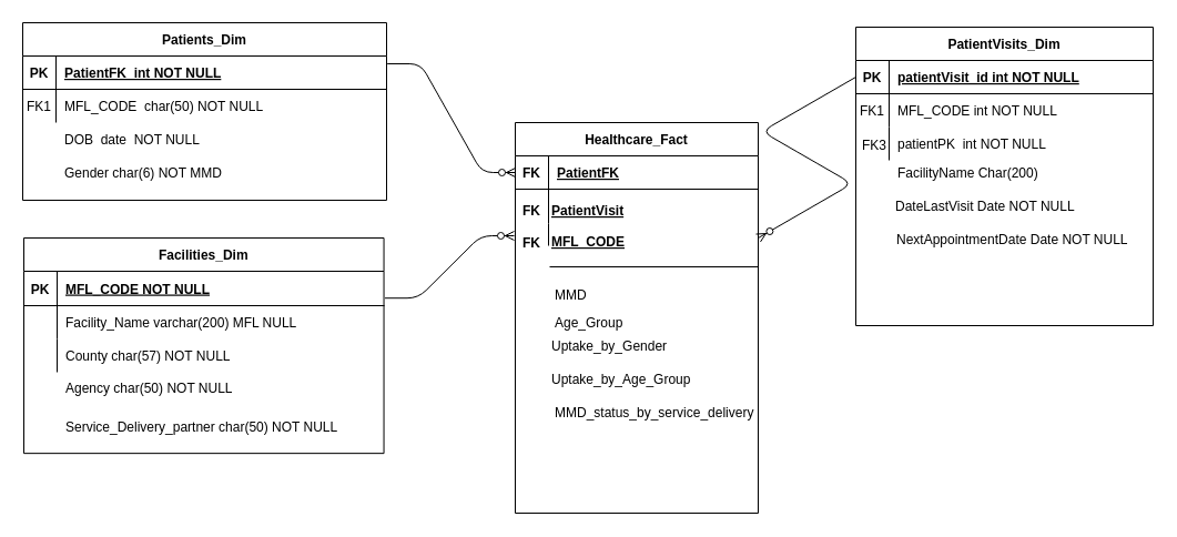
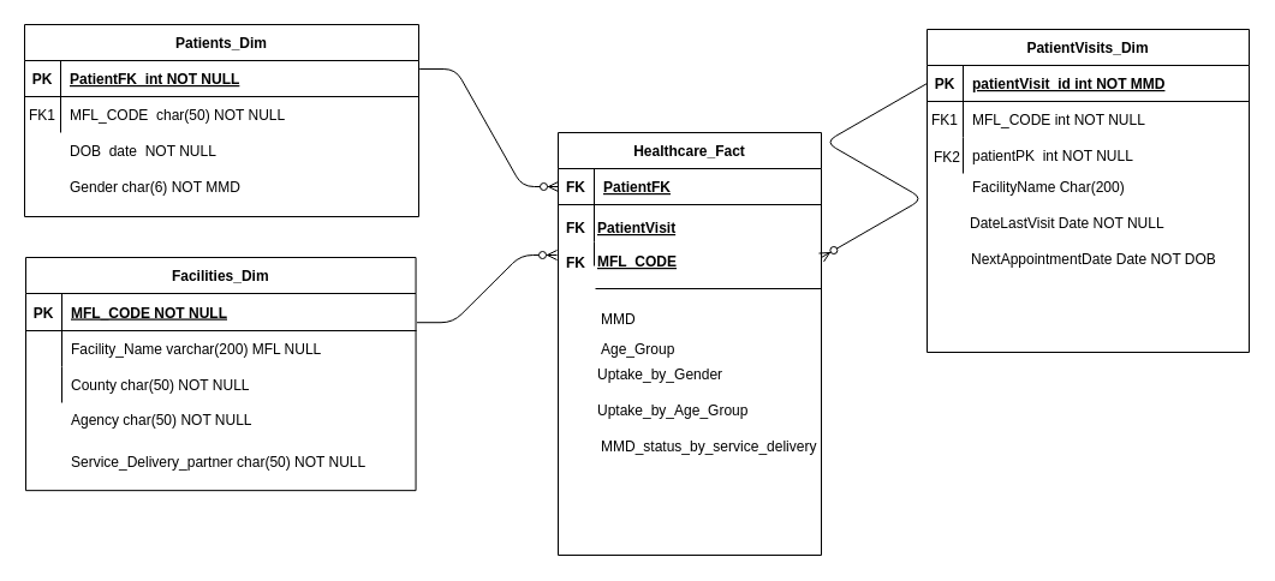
  <mxCell id="0" />
  <mxCell id="1" parent="0" />
  <mxCell id="2" value="Facilities_Dim" style="shape=table;startSize=30;container=1;collapsible=1;childLayout=tableLayout;fixedRows=1;rowLines=0;fontStyle=1;align=center;resizeLast=1;" parent="1" vertex="1"><mxGeometry x="21" y="214" width="324.55" height="194.15" as="geometry" /></mxCell>
  <mxCell id="3" value="" style="shape=partialRectangle;collapsible=0;dropTarget=0;pointerEvents=0;fillColor=none;points=[[0,0.5],[1,0.5]];portConstraint=eastwest;top=0;left=0;right=0;bottom=1;" parent="2" vertex="1"><mxGeometry y="30" width="324.55" height="31" as="geometry" /></mxCell>
  <mxCell id="4" value="PK" style="shape=partialRectangle;overflow=hidden;connectable=0;fillColor=none;top=0;left=0;bottom=0;right=0;fontStyle=1;" parent="3" vertex="1"><mxGeometry width="30" height="31" as="geometry" /></mxCell>
  <mxCell id="5" value="MFL_CODE NOT NULL " style="shape=partialRectangle;overflow=hidden;connectable=0;fillColor=none;top=0;left=0;bottom=0;right=0;align=left;spacingLeft=6;fontStyle=5;" parent="3" vertex="1"><mxGeometry x="30" width="294.55" height="31" as="geometry" /></mxCell>
  <mxCell id="6" value="" style="shape=partialRectangle;collapsible=0;dropTarget=0;pointerEvents=0;fillColor=none;points=[[0,0.5],[1,0.5]];portConstraint=eastwest;top=0;left=0;right=0;bottom=0;" parent="2" vertex="1"><mxGeometry y="61" width="324.55" height="30" as="geometry" /></mxCell>
  <mxCell id="7" value="" style="shape=partialRectangle;overflow=hidden;connectable=0;fillColor=none;top=0;left=0;bottom=0;right=0;" parent="6" vertex="1"><mxGeometry width="30" height="30" as="geometry" /></mxCell>
  <mxCell id="8" value="Facility_Name varchar(200) MFL NULL" style="shape=partialRectangle;overflow=hidden;connectable=0;fillColor=none;top=0;left=0;bottom=0;right=0;align=left;spacingLeft=6;" parent="6" vertex="1"><mxGeometry x="30" width="294.55" height="30" as="geometry" /></mxCell>
  <mxCell id="9" value="" style="shape=partialRectangle;collapsible=0;dropTarget=0;pointerEvents=0;fillColor=none;points=[[0,0.5],[1,0.5]];portConstraint=eastwest;top=0;left=0;right=0;bottom=0;" parent="2" vertex="1"><mxGeometry y="91" width="324.55" height="30" as="geometry" /></mxCell>
  <mxCell id="10" value="" style="shape=partialRectangle;overflow=hidden;connectable=0;fillColor=none;top=0;left=0;bottom=0;right=0;" parent="9" vertex="1"><mxGeometry width="30" height="30" as="geometry" /></mxCell>
- <mxCell id="11" value="County char(57) NOT NULL" style="shape=partialRectangle;overflow=hidden;connectable=0;fillColor=none;top=0;left=0;bottom=0;right=0;align=left;spacingLeft=6;" parent="9" vertex="1"><mxGeometry x="30" width="294.55" height="30" as="geometry" /></mxCell>
+ <mxCell id="11" value="County char(50) NOT NULL" style="shape=partialRectangle;overflow=hidden;connectable=0;fillColor=none;top=0;left=0;bottom=0;right=0;align=left;spacingLeft=6;" parent="9" vertex="1"><mxGeometry x="30" width="294.55" height="30" as="geometry" /></mxCell>
  <mxCell id="12" value="PatientVisits_Dim" style="shape=table;startSize=30;container=1;collapsible=1;childLayout=tableLayout;fixedRows=1;rowLines=0;fontStyle=1;align=center;resizeLast=1;" parent="1" vertex="1"><mxGeometry x="771" y="24" width="268" height="269" as="geometry" /></mxCell>
  <mxCell id="13" value="" style="shape=partialRectangle;collapsible=0;dropTarget=0;pointerEvents=0;fillColor=none;points=[[0,0.5],[1,0.5]];portConstraint=eastwest;top=0;left=0;right=0;bottom=1;" parent="12" vertex="1"><mxGeometry y="30" width="268" height="30" as="geometry" /></mxCell>
  <mxCell id="14" value="PK" style="shape=partialRectangle;overflow=hidden;connectable=0;fillColor=none;top=0;left=0;bottom=0;right=0;fontStyle=1;" parent="13" vertex="1"><mxGeometry width="30" height="30" as="geometry" /></mxCell>
- <mxCell id="15" value="patientVisit_id int NOT NULL " style="shape=partialRectangle;overflow=hidden;connectable=0;fillColor=none;top=0;left=0;bottom=0;right=0;align=left;spacingLeft=6;fontStyle=5;" parent="13" vertex="1"><mxGeometry x="30" width="238" height="30" as="geometry" /></mxCell>
+ <mxCell id="15" value="patientVisit_id int NOT MMD " style="shape=partialRectangle;overflow=hidden;connectable=0;fillColor=none;top=0;left=0;bottom=0;right=0;align=left;spacingLeft=6;fontStyle=5;" parent="13" vertex="1"><mxGeometry x="30" width="238" height="30" as="geometry" /></mxCell>
  <mxCell id="16" value="" style="shape=partialRectangle;collapsible=0;dropTarget=0;pointerEvents=0;fillColor=none;points=[[0,0.5],[1,0.5]];portConstraint=eastwest;top=0;left=0;right=0;bottom=0;" parent="12" vertex="1"><mxGeometry y="60" width="268" height="30" as="geometry" /></mxCell>
  <mxCell id="17" value="FK1" style="shape=partialRectangle;overflow=hidden;connectable=0;fillColor=none;top=0;left=0;bottom=0;right=0;" parent="16" vertex="1"><mxGeometry width="30" height="30" as="geometry" /></mxCell>
  <mxCell id="18" value="MFL_CODE int NOT NULL" style="shape=partialRectangle;overflow=hidden;connectable=0;fillColor=none;top=0;left=0;bottom=0;right=0;align=left;spacingLeft=6;" parent="16" vertex="1"><mxGeometry x="30" width="238" height="30" as="geometry" /></mxCell>
  <mxCell id="19" value="" style="shape=partialRectangle;collapsible=0;dropTarget=0;pointerEvents=0;fillColor=none;points=[[0,0.5],[1,0.5]];portConstraint=eastwest;top=0;left=0;right=0;bottom=0;" parent="12" vertex="1"><mxGeometry y="90" width="268" height="30" as="geometry" /></mxCell>
  <mxCell id="20" value="" style="shape=partialRectangle;overflow=hidden;connectable=0;fillColor=none;top=0;left=0;bottom=0;right=0;" parent="19" vertex="1"><mxGeometry width="30" height="30" as="geometry" /></mxCell>
  <mxCell id="21" value="patientPK  int NOT NULL" style="shape=partialRectangle;overflow=hidden;connectable=0;fillColor=none;top=0;left=0;bottom=0;right=0;align=left;spacingLeft=6;" parent="19" vertex="1"><mxGeometry x="30" width="238" height="30" as="geometry" /></mxCell>
  <mxCell id="22" value="Patients_Dim" style="shape=table;startSize=30;container=1;collapsible=1;childLayout=tableLayout;fixedRows=1;rowLines=0;fontStyle=1;align=center;resizeLast=1;" parent="1" vertex="1"><mxGeometry x="20" y="20" width="328" height="160" as="geometry" /></mxCell>
  <mxCell id="23" value="" style="shape=partialRectangle;collapsible=0;dropTarget=0;pointerEvents=0;fillColor=none;points=[[0,0.5],[1,0.5]];portConstraint=eastwest;top=0;left=0;right=0;bottom=1;" parent="22" vertex="1"><mxGeometry y="30" width="328" height="30" as="geometry" /></mxCell>
  <mxCell id="24" value="PK" style="shape=partialRectangle;overflow=hidden;connectable=0;fillColor=none;top=0;left=0;bottom=0;right=0;fontStyle=1;" parent="23" vertex="1"><mxGeometry width="30" height="30" as="geometry" /></mxCell>
  <mxCell id="25" value="PatientFK  int NOT NULL" style="shape=partialRectangle;overflow=hidden;connectable=0;fillColor=none;top=0;left=0;bottom=0;right=0;align=left;spacingLeft=6;fontStyle=5;" parent="23" vertex="1"><mxGeometry x="30" width="298" height="30" as="geometry" /></mxCell>
  <mxCell id="26" value="" style="shape=partialRectangle;collapsible=0;dropTarget=0;pointerEvents=0;fillColor=none;points=[[0,0.5],[1,0.5]];portConstraint=eastwest;top=0;left=0;right=0;bottom=0;" parent="22" vertex="1"><mxGeometry y="60" width="328" height="30" as="geometry" /></mxCell>
  <mxCell id="27" value="" style="shape=partialRectangle;overflow=hidden;connectable=0;fillColor=none;top=0;left=0;bottom=0;right=0;" parent="26" vertex="1"><mxGeometry width="30" height="30" as="geometry" /></mxCell>
  <mxCell id="28" value="MFL_CODE  char(50) NOT NULL" style="shape=partialRectangle;overflow=hidden;connectable=0;fillColor=none;top=0;left=0;bottom=0;right=0;align=left;spacingLeft=6;" parent="26" vertex="1"><mxGeometry x="30" width="298" height="30" as="geometry" /></mxCell>
  <mxCell id="29" value="DOB  date  NOT NULL" style="shape=partialRectangle;overflow=hidden;connectable=0;fillColor=none;top=0;left=0;bottom=0;right=0;align=left;spacingLeft=6;" vertex="1" parent="1"><mxGeometry x="50" y="110" width="220" height="30" as="geometry" /></mxCell>
  <mxCell id="30" value="Gender char(6) NOT MMD" style="shape=partialRectangle;overflow=hidden;connectable=0;fillColor=none;top=0;left=0;bottom=0;right=0;align=left;spacingLeft=6;" vertex="1" parent="1"><mxGeometry x="50" y="140" width="220" height="30" as="geometry" /></mxCell>
  <mxCell id="31" value="FK1" style="shape=partialRectangle;overflow=hidden;connectable=0;fillColor=none;top=0;left=0;bottom=0;right=0;" vertex="1" parent="1"><mxGeometry x="20" y="80" width="30" height="30" as="geometry" /></mxCell>
  <mxCell id="32" value="Agency char(50) NOT NULL" style="shape=partialRectangle;overflow=hidden;connectable=0;fillColor=none;top=0;left=0;bottom=0;right=0;align=left;spacingLeft=6;" vertex="1" parent="1"><mxGeometry x="51" y="334" width="220" height="30" as="geometry" /></mxCell>
  <mxCell id="33" value="Service_Delivery_partner char(50) NOT NULL" style="shape=partialRectangle;overflow=hidden;connectable=0;fillColor=none;top=0;left=0;bottom=0;right=0;align=left;spacingLeft=6;" vertex="1" parent="1"><mxGeometry x="51" y="369" width="266" height="30" as="geometry" /></mxCell>
  <mxCell id="34" value="FacilityName Char(200)" style="shape=partialRectangle;overflow=hidden;connectable=0;fillColor=none;top=0;left=0;bottom=0;right=0;align=left;spacingLeft=6;" vertex="1" parent="1"><mxGeometry x="801" y="140" width="220" height="30" as="geometry" /></mxCell>
  <mxCell id="35" value="DateLastVisit Date NOT NULL" style="shape=partialRectangle;overflow=hidden;connectable=0;fillColor=none;top=0;left=0;bottom=0;right=0;align=left;spacingLeft=6;" vertex="1" parent="1"><mxGeometry x="799" y="170" width="220" height="30" as="geometry" /></mxCell>
- <mxCell id="36" value="NextAppointmentDate Date NOT NULL" style="shape=partialRectangle;overflow=hidden;connectable=0;fillColor=none;top=0;left=0;bottom=0;right=0;align=left;spacingLeft=6;" vertex="1" parent="1"><mxGeometry x="800" y="200" width="221" height="30" as="geometry" /></mxCell>
- <mxCell id="37" value="FK3" style="shape=partialRectangle;overflow=hidden;connectable=0;fillColor=none;top=0;left=0;bottom=0;right=0;" vertex="1" parent="1"><mxGeometry x="773" y="115" width="30" height="30" as="geometry" /></mxCell>
+ <mxCell id="36" value="NextAppointmentDate Date NOT DOB" style="shape=partialRectangle;overflow=hidden;connectable=0;fillColor=none;top=0;left=0;bottom=0;right=0;align=left;spacingLeft=6;" vertex="1" parent="1"><mxGeometry x="800" y="200" width="221" height="30" as="geometry" /></mxCell>
+ <mxCell id="37" value="FK2" style="shape=partialRectangle;overflow=hidden;connectable=0;fillColor=none;top=0;left=0;bottom=0;right=0;" vertex="1" parent="1"><mxGeometry x="773" y="115" width="30" height="30" as="geometry" /></mxCell>
  <mxCell id="38" value="Healthcare_Fact" style="shape=table;startSize=30;container=1;collapsible=1;childLayout=tableLayout;fixedRows=1;rowLines=0;fontStyle=1;align=center;resizeLast=1;" vertex="1" parent="1"><mxGeometry x="464" y="110" width="219" height="352" as="geometry" /></mxCell>
  <mxCell id="39" value="" style="shape=partialRectangle;collapsible=0;dropTarget=0;pointerEvents=0;fillColor=none;points=[[0,0.5],[1,0.5]];portConstraint=eastwest;top=0;left=0;right=0;bottom=1;" vertex="1" parent="38"><mxGeometry y="30" width="219" height="30" as="geometry" /></mxCell>
  <mxCell id="40" value="FK" style="shape=partialRectangle;overflow=hidden;connectable=0;fillColor=none;top=0;left=0;bottom=0;right=0;fontStyle=1;" vertex="1" parent="39"><mxGeometry width="30" height="30" as="geometry" /></mxCell>
  <mxCell id="41" value="PatientFK" style="shape=partialRectangle;overflow=hidden;connectable=0;fillColor=none;top=0;left=0;bottom=0;right=0;align=left;spacingLeft=6;fontStyle=5;" vertex="1" parent="39"><mxGeometry x="30" width="189" height="30" as="geometry" /></mxCell>
  <mxCell id="42" value="" style="shape=partialRectangle;collapsible=0;dropTarget=0;pointerEvents=0;fillColor=none;points=[[0,0.5],[1,0.5]];portConstraint=eastwest;top=0;left=0;right=0;bottom=0;" vertex="1" parent="38"><mxGeometry y="60" width="219" height="31" as="geometry" /></mxCell>
  <mxCell id="43" value="" style="shape=partialRectangle;overflow=hidden;connectable=0;fillColor=none;top=0;left=0;bottom=0;right=0;" vertex="1" parent="42"><mxGeometry width="30" height="31" as="geometry" /></mxCell>
  <mxCell id="44" value="" style="shape=partialRectangle;overflow=hidden;connectable=0;fillColor=none;top=0;left=0;bottom=0;right=0;align=left;spacingLeft=6;" vertex="1" parent="42"><mxGeometry x="30" width="189" height="31" as="geometry" /></mxCell>
  <mxCell id="45" value="" style="shape=partialRectangle;collapsible=0;dropTarget=0;pointerEvents=0;fillColor=none;points=[[0,0.5],[1,0.5]];portConstraint=eastwest;top=0;left=0;right=0;bottom=0;" vertex="1" parent="38"><mxGeometry y="91" width="219" height="20" as="geometry" /></mxCell>
  <mxCell id="46" value="" style="shape=partialRectangle;overflow=hidden;connectable=0;fillColor=none;top=0;left=0;bottom=0;right=0;" vertex="1" parent="45"><mxGeometry width="30" height="20" as="geometry" /></mxCell>
  <mxCell id="47" value="" style="shape=partialRectangle;overflow=hidden;connectable=0;fillColor=none;top=0;left=0;bottom=0;right=0;align=left;spacingLeft=6;" vertex="1" parent="45"><mxGeometry x="30" width="189" height="20" as="geometry" /></mxCell>
  <mxCell id="48" value="PatientVisit" style="shape=partialRectangle;overflow=hidden;connectable=0;fillColor=none;top=0;left=0;bottom=0;right=0;align=left;spacingLeft=6;fontStyle=5;" vertex="1" parent="1"><mxGeometry x="489" y="174" width="294.55" height="30" as="geometry" /></mxCell>
  <mxCell id="49" value="FK" style="shape=partialRectangle;overflow=hidden;connectable=0;fillColor=none;top=0;left=0;bottom=0;right=0;fontStyle=1;" vertex="1" parent="1"><mxGeometry x="464" y="174" width="30" height="30" as="geometry" /></mxCell>
  <mxCell id="50" value="MFL_CODE" style="shape=partialRectangle;overflow=hidden;connectable=0;fillColor=none;top=0;left=0;bottom=0;right=0;align=left;spacingLeft=6;fontStyle=5;" vertex="1" parent="1"><mxGeometry x="489" y="202" width="294.55" height="30" as="geometry" /></mxCell>
  <mxCell id="51" value="FK" style="shape=partialRectangle;overflow=hidden;connectable=0;fillColor=none;top=0;left=0;bottom=0;right=0;fontStyle=1;" vertex="1" parent="1"><mxGeometry x="464" y="202" width="30" height="32" as="geometry" /></mxCell>
  <mxCell id="52" value="" style="endArrow=none;html=1;" edge="1" parent="1"><mxGeometry width="50" height="50" relative="1" as="geometry"><mxPoint x="495" y="240" as="sourcePoint" /><mxPoint x="683" y="240" as="targetPoint" /></mxGeometry></mxCell>
  <mxCell id="53" value="MMD" style="shape=partialRectangle;overflow=hidden;connectable=0;fillColor=none;top=0;left=0;bottom=0;right=0;align=left;spacingLeft=6;" vertex="1" parent="1"><mxGeometry x="492" y="250" width="220" height="30" as="geometry" /></mxCell>
  <mxCell id="54" value="Age_Group" style="shape=partialRectangle;overflow=hidden;connectable=0;fillColor=none;top=0;left=0;bottom=0;right=0;align=left;spacingLeft=6;" vertex="1" parent="1"><mxGeometry x="492" y="275" width="220" height="30" as="geometry" /></mxCell>
  <mxCell id="55" value="Uptake_by_Gender" style="shape=partialRectangle;overflow=hidden;connectable=0;fillColor=none;top=0;left=0;bottom=0;right=0;align=left;spacingLeft=6;" vertex="1" parent="1"><mxGeometry x="489" y="296.07" width="220" height="30" as="geometry" /></mxCell>
  <mxCell id="56" value="Uptake_by_Age_Group" style="shape=partialRectangle;overflow=hidden;connectable=0;fillColor=none;top=0;left=0;bottom=0;right=0;align=left;spacingLeft=6;" vertex="1" parent="1"><mxGeometry x="489" y="326.07" width="220" height="30" as="geometry" /></mxCell>
  <mxCell id="57" value="MMD_status_by_service_delivery" style="shape=partialRectangle;overflow=hidden;connectable=0;fillColor=none;top=0;left=0;bottom=0;right=0;align=left;spacingLeft=6;" vertex="1" parent="1"><mxGeometry x="492" y="356.07" width="220" height="30" as="geometry" /></mxCell>
  <mxCell id="58" value="" style="edgeStyle=entityRelationEdgeStyle;fontSize=12;html=1;endArrow=ERzeroToMany;endFill=1;exitX=1.002;exitY=0.233;exitDx=0;exitDy=0;exitPerimeter=0;entryX=0;entryY=0.5;entryDx=0;entryDy=0;" edge="1" parent="1" source="23" target="39"><mxGeometry width="100" height="100" relative="1" as="geometry"><mxPoint x="362" y="239" as="sourcePoint" /><mxPoint x="462" y="139" as="targetPoint" /></mxGeometry></mxCell>
  <mxCell id="59" value="" style="edgeStyle=entityRelationEdgeStyle;fontSize=12;html=1;endArrow=ERzeroToMany;endFill=1;exitX=1.003;exitY=0.781;exitDx=0;exitDy=0;exitPerimeter=0;" edge="1" parent="1" source="3"><mxGeometry width="100" height="100" relative="1" as="geometry"><mxPoint x="373" y="366" as="sourcePoint" /><mxPoint x="463" y="212" as="targetPoint" /></mxGeometry></mxCell>
  <mxCell id="60" value="" style="edgeStyle=isometricEdgeStyle;fontSize=12;html=1;endArrow=ERzeroToMany;endFill=1;exitX=0;exitY=0.5;exitDx=0;exitDy=0;" edge="1" parent="1" source="13"><mxGeometry width="100" height="100" relative="1" as="geometry"><mxPoint x="761" y="136" as="sourcePoint" /><mxPoint x="683" y="214" as="targetPoint" /></mxGeometry></mxCell>
